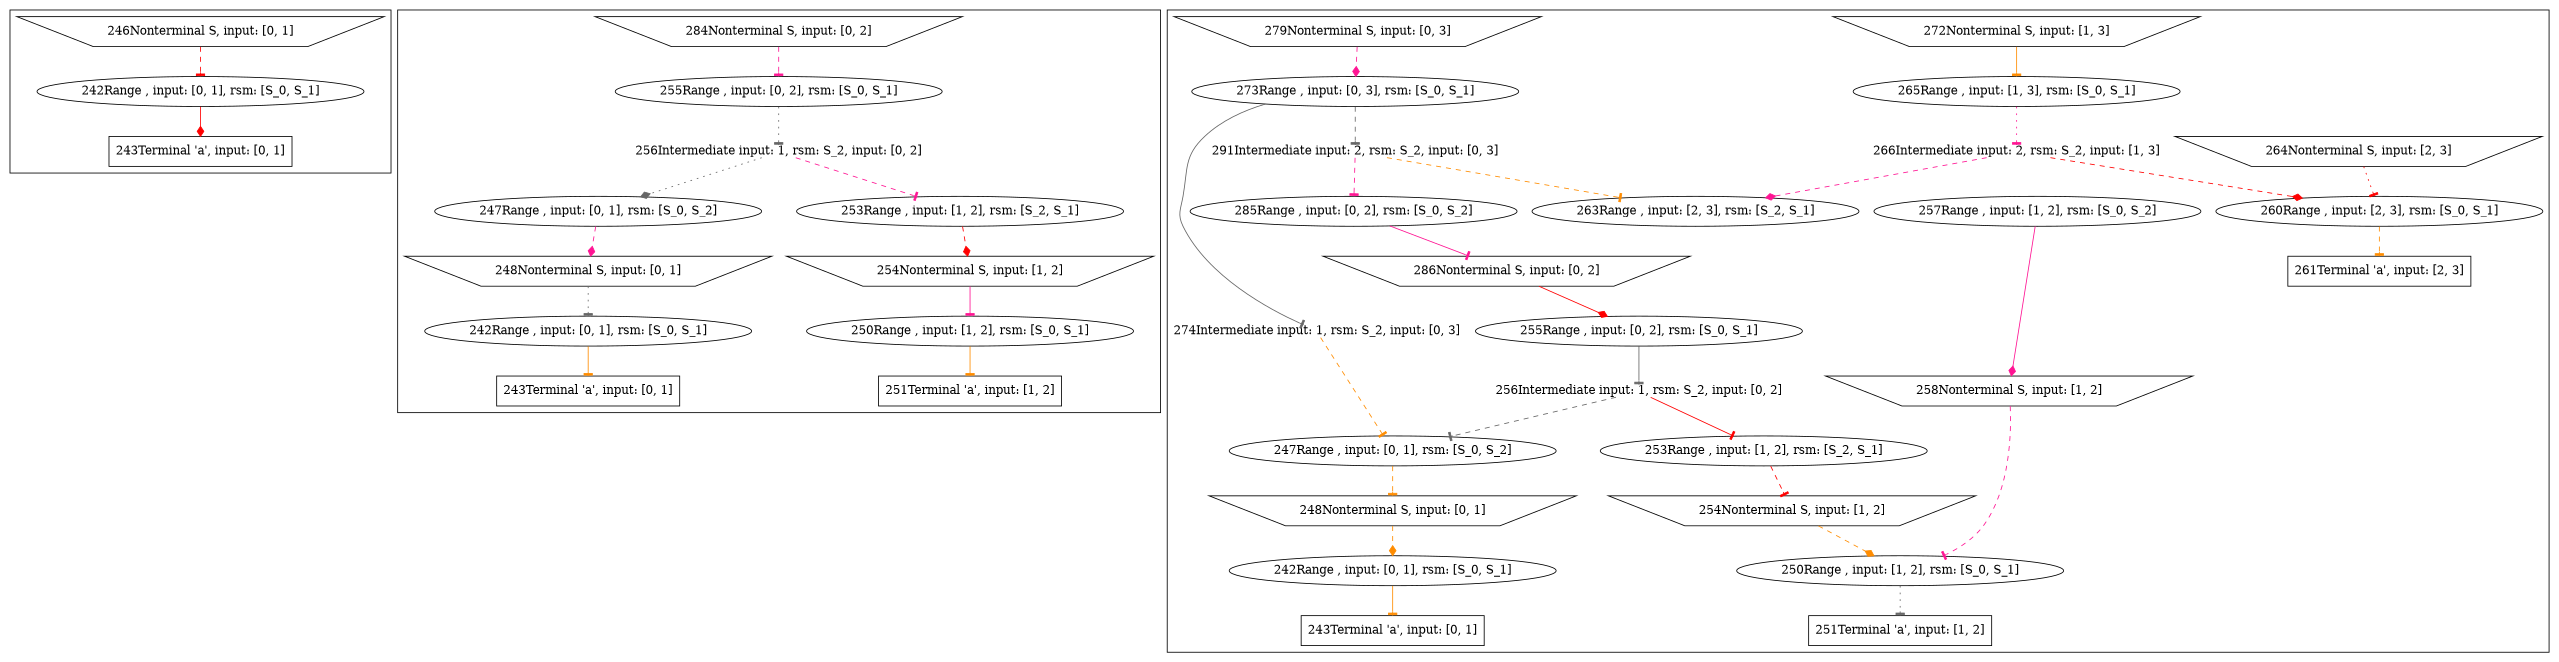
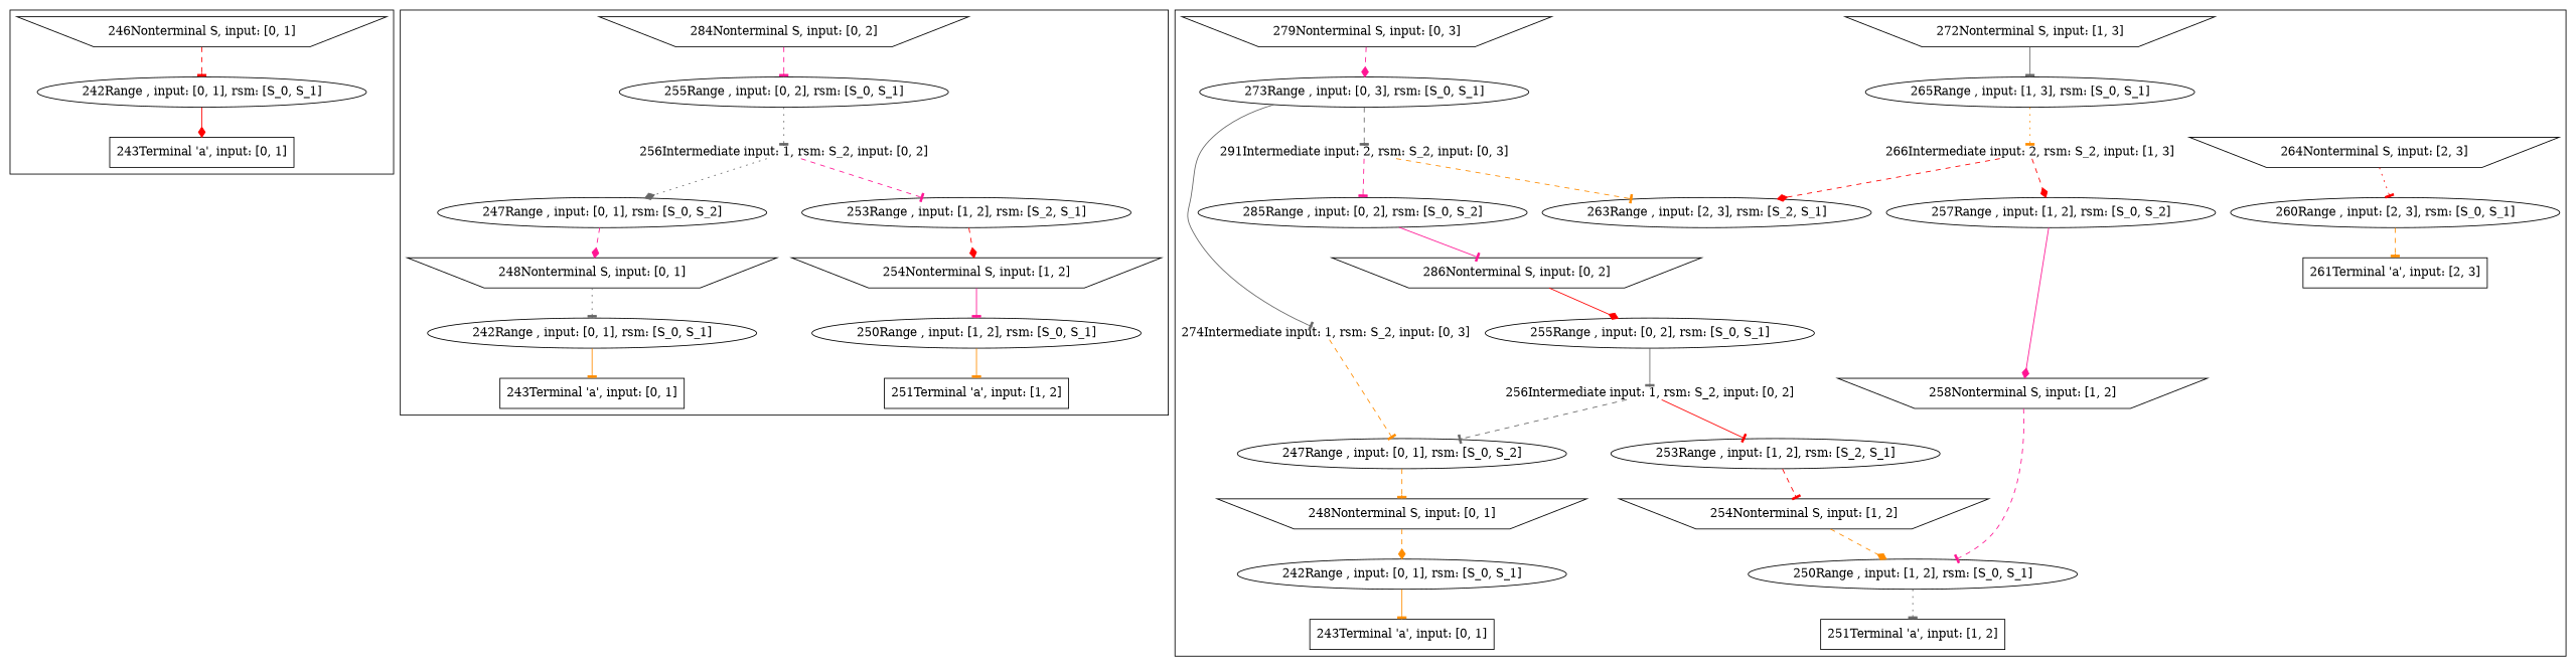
  digraph {
    labelloc=t
    node [shape=ellipse]
    edge [arrowhead=tee color=deeppink style=dashed]
    n1 [label="242Range , input: [0, 1], rsm: [S_0, S_1]"]
    n2 [label="243Terminal 'a', input: [0, 1]" shape=rectangle]
    n3 [label="246Nonterminal S, input: [0, 1]" shape=invtrapezium]
    n4 [label="242Range , input: [0, 1], rsm: [S_0, S_1]"]
    n5 [label="243Terminal 'a', input: [0, 1]" shape=rectangle]
    n6 [label="247Range , input: [0, 1], rsm: [S_0, S_2]"]
    n7 [label="248Nonterminal S, input: [0, 1]" shape=invtrapezium]
    n8 [label="250Range , input: [1, 2], rsm: [S_0, S_1]"]
    n9 [label="251Terminal 'a', input: [1, 2]" shape=rectangle]
    n10 [label="253Range , input: [1, 2], rsm: [S_2, S_1]"]
    n11 [label="254Nonterminal S, input: [1, 2]" shape=invtrapezium]
    n12 [label="255Range , input: [0, 2], rsm: [S_0, S_1]"]
    n13 [label="256Intermediate input: 1, rsm: S_2, input: [0, 2]" shape=plain]
    n14 [label="284Nonterminal S, input: [0, 2]" shape=invtrapezium]
    n15 [label="242Range , input: [0, 1], rsm: [S_0, S_1]"]
    n16 [label="243Terminal 'a', input: [0, 1]" shape=rectangle]
    n17 [label="247Range , input: [0, 1], rsm: [S_0, S_2]"]
    n18 [label="248Nonterminal S, input: [0, 1]" shape=invtrapezium]
    n19 [label="250Range , input: [1, 2], rsm: [S_0, S_1]"]
    n20 [label="251Terminal 'a', input: [1, 2]" shape=rectangle]
    n21 [label="253Range , input: [1, 2], rsm: [S_2, S_1]"]
    n22 [label="254Nonterminal S, input: [1, 2]" shape=invtrapezium]
    n23 [label="255Range , input: [0, 2], rsm: [S_0, S_1]"]
    n24 [label="256Intermediate input: 1, rsm: S_2, input: [0, 2]" shape=plain]
    n25 [label="257Range , input: [1, 2], rsm: [S_0, S_2]"]
    n26 [label="258Nonterminal S, input: [1, 2]" shape=invtrapezium]
    n27 [label="260Range , input: [2, 3], rsm: [S_0, S_1]"]
    n28 [label="261Terminal 'a', input: [2, 3]" shape=rectangle]
    n29 [label="263Range , input: [2, 3], rsm: [S_2, S_1]"]
    n30 [label="264Nonterminal S, input: [2, 3]" shape=invtrapezium]
    n31 [label="265Range , input: [1, 3], rsm: [S_0, S_1]"]
    n32 [label="266Intermediate input: 2, rsm: S_2, input: [1, 3]" shape=plain]
    n33 [label="272Nonterminal S, input: [1, 3]" shape=invtrapezium]
    n34 [label="273Range , input: [0, 3], rsm: [S_0, S_1]"]
    n35 [label="274Intermediate input: 1, rsm: S_2, input: [0, 3]" shape=plain]
    n36 [label="291Intermediate input: 2, rsm: S_2, input: [0, 3]" shape=plain]
    n37 [label="279Nonterminal S, input: [0, 3]" shape=invtrapezium]
    n38 [label="285Range , input: [0, 2], rsm: [S_0, S_2]"]
    n39 [label="286Nonterminal S, input: [0, 2]" shape=invtrapezium]
    subgraph cluster_1 {
      n1
      n2
      n3
    }
    subgraph cluster_2 {
      n4
      n5
      n6
      n7
      n8
      n9
      n10
      n11
      n12
      n13
      n14
    }
    subgraph cluster_3 {
      n15
      n16
      n17
      n18
      n19
      n20
      n21
      n22
      n23
      n24
      n25
      n26
      n27
      n28
      n29
      n30
      n31
      n32
      n33
      n34
      n35
      n36
      n37
      n38
      n39
    }
    n1 -> n2 [arrowhead=diamond color=red style=solid]
    n3 -> n1 [color=red]
    n4 -> n5 [color=darkorange style=solid]
    n6 -> n7 [arrowhead=diamond]
    n7 -> n4 [color=gray40 style=dotted]
    n8 -> n9 [color=darkorange style=solid]
    n10 -> n11 [arrowhead=diamond color=red]
    n11 -> n8 [style=solid]
    n12 -> n13 [color=gray40 style=dotted]
    n13 -> n6 [arrowhead=diamond color=gray40 style=dotted]
    n13 -> n10
    n14 -> n12
    n15 -> n16 [color=darkorange style=solid]
    n17 -> n18 [color=darkorange]
    n18 -> n15 [arrowhead=diamond color=darkorange]
    n19 -> n20 [color=gray40 style=dotted]
    n21 -> n22 [color=red]
    n22 -> n19 [arrowhead=diamond color=darkorange]
    n23 -> n24 [color=gray40 style=solid]
    n24 -> n17 [color=gray40]
    n24 -> n21 [color=red style=solid]
    n25 -> n26 [arrowhead=diamond style=solid]
    n26 -> n19
    n27 -> n28 [color=darkorange]
    n30 -> n27 [color=red style=dotted]
-   n31 -> n32 [style=dotted]
-   n32 -> n27 [arrowhead=diamond color=red]
-   n32 -> n29 [arrowhead=diamond]
-   n33 -> n31 [color=darkorange style=solid]
+   n31 -> n32 [color=darkorange style=dotted]
+   n32 -> n25 [arrowhead=diamond color=red]
+   n32 -> n29 [arrowhead=diamond color=red]
+   n33 -> n31 [color=gray40 style=solid]
    n34 -> n35 [color=gray40 style=solid]
    n34 -> n36 [color=gray40]
    n35 -> n17 [color=darkorange]
    n36 -> n29 [color=darkorange]
    n36 -> n38
    n37 -> n34 [arrowhead=diamond]
    n38 -> n39 [style=solid]
    n39 -> n23 [arrowhead=diamond color=red style=solid]
  }
